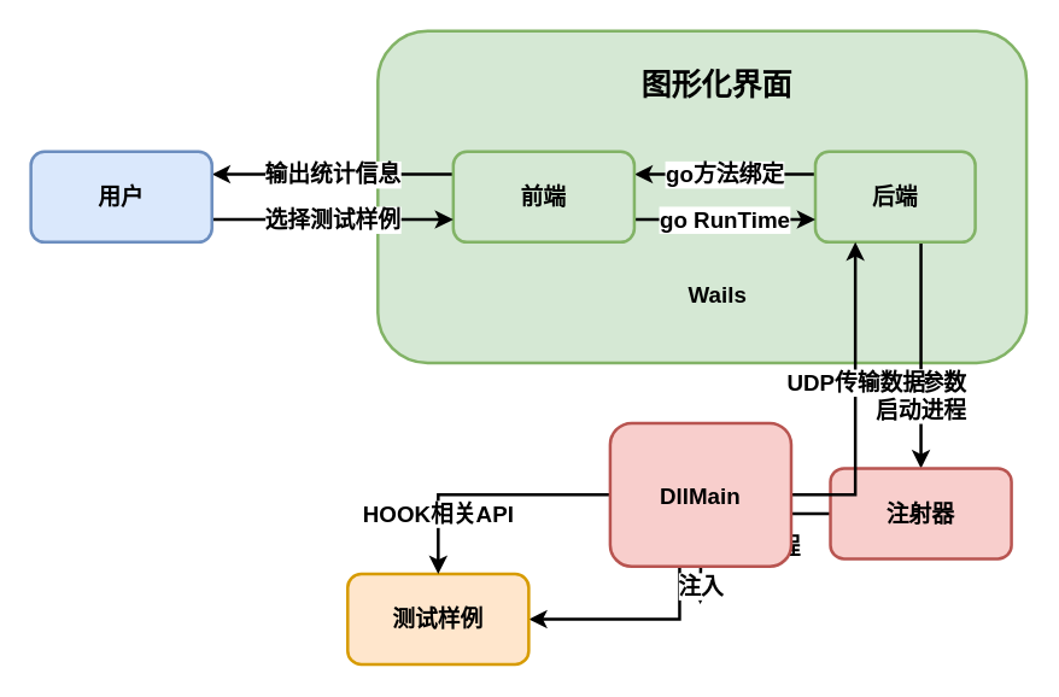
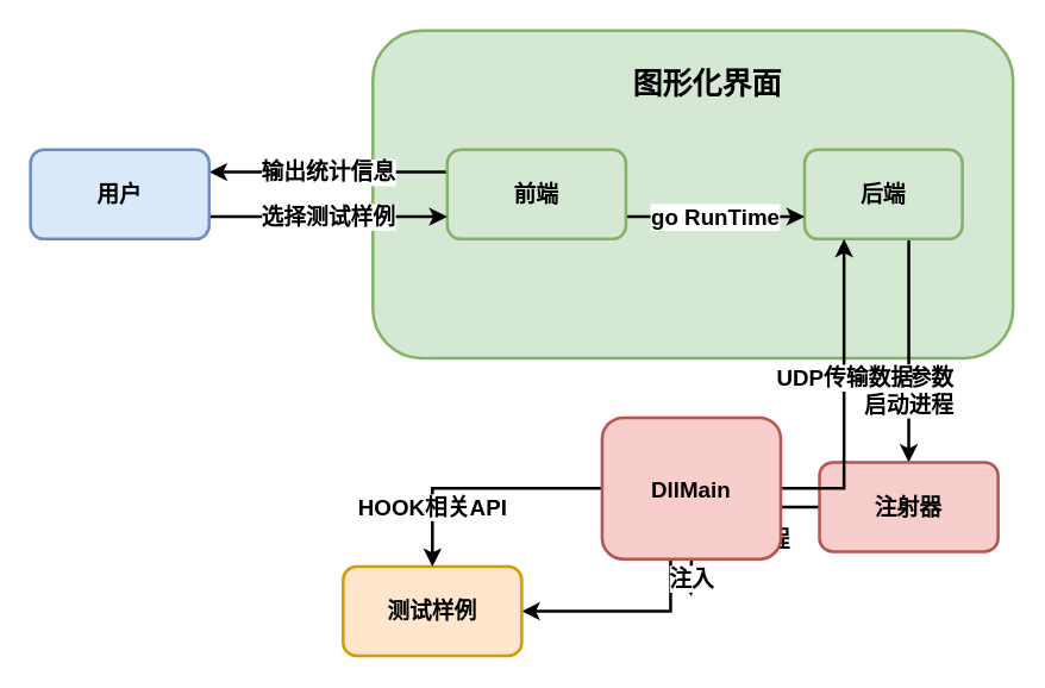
  <mxCell id="0" />
  <mxCell id="1" parent="0" />
  <mxCell id="2" value="" style="rounded=1;whiteSpace=wrap;html=1;fontSize=15;fontStyle=1;fillColor=#d5e8d4;strokeColor=#82b366;strokeWidth=2;" vertex="1" parent="1"><mxGeometry x="250" y="20" width="430" height="220" as="geometry" /></mxCell>
- <mxCell id="3" value="go方法绑定" style="edgeStyle=orthogonalEdgeStyle;rounded=0;orthogonalLoop=1;jettySize=auto;html=1;exitX=0;exitY=0.25;exitDx=0;exitDy=0;entryX=1;entryY=0.25;entryDx=0;entryDy=0;fontSize=15;fontStyle=1;strokeWidth=2;" edge="1" parent="1" source="6" target="9"><mxGeometry relative="1" as="geometry" /></mxCell>
  <mxCell id="4" value="传入参数&lt;br style=&quot;font-size: 15px;&quot;&gt;启动进程" style="edgeStyle=orthogonalEdgeStyle;rounded=0;orthogonalLoop=1;jettySize=auto;html=1;exitX=0.5;exitY=1;exitDx=0;exitDy=0;fontSize=15;fontStyle=1;strokeWidth=2;" edge="1" parent="1" source="6" target="12"><mxGeometry x="0.429" relative="1" as="geometry"><Array as="points"><mxPoint x="610" y="160" /></Array><mxPoint as="offset" /></mxGeometry></mxCell>
  <mxCell id="5" style="edgeStyle=orthogonalEdgeStyle;rounded=0;orthogonalLoop=1;jettySize=auto;html=1;exitX=0.5;exitY=1;exitDx=0;exitDy=0;fontSize=15;strokeWidth=2;" edge="1" parent="1" source="6"><mxGeometry relative="1" as="geometry"><mxPoint x="592.833" y="160.333" as="targetPoint" /></mxGeometry></mxCell>
  <mxCell id="6" value="后端" style="rounded=1;whiteSpace=wrap;html=1;fontSize=15;fontStyle=1;fillColor=#d5e8d4;strokeColor=#82b366;strokeWidth=2;" vertex="1" parent="1"><mxGeometry x="540" y="100" width="106" height="60" as="geometry" /></mxCell>
  <mxCell id="7" value="go RunTime" style="edgeStyle=orthogonalEdgeStyle;rounded=0;orthogonalLoop=1;jettySize=auto;html=1;exitX=1;exitY=0.75;exitDx=0;exitDy=0;entryX=0;entryY=0.75;entryDx=0;entryDy=0;fontSize=15;fontStyle=1;strokeWidth=2;" edge="1" parent="1"><mxGeometry relative="1" as="geometry"><mxPoint x="420" y="145" as="sourcePoint" /><mxPoint x="540" y="145" as="targetPoint" /></mxGeometry></mxCell>
  <mxCell id="8" value="输出统计信息" style="edgeStyle=orthogonalEdgeStyle;rounded=0;orthogonalLoop=1;jettySize=auto;html=1;exitX=0;exitY=0.25;exitDx=0;exitDy=0;entryX=1;entryY=0.25;entryDx=0;entryDy=0;fontSize=15;fontStyle=1;strokeWidth=2;" edge="1" parent="1" source="9" target="19"><mxGeometry relative="1" as="geometry" /></mxCell>
  <mxCell id="9" value="前端" style="rounded=1;whiteSpace=wrap;html=1;fontSize=15;fontStyle=1;fillColor=#d5e8d4;strokeColor=#82b366;strokeWidth=2;" vertex="1" parent="1"><mxGeometry x="300" y="100" width="120" height="60" as="geometry" /></mxCell>
  <mxCell id="10" value="图形化界面" style="text;html=1;strokeColor=none;fillColor=none;align=center;verticalAlign=middle;whiteSpace=wrap;rounded=0;fontSize=20;fontStyle=1;strokeWidth=2;" vertex="1" parent="1"><mxGeometry x="415" y="40" width="120" height="30" as="geometry" /></mxCell>
  <mxCell id="11" value="启动测试样例进程" style="edgeStyle=orthogonalEdgeStyle;rounded=0;orthogonalLoop=1;jettySize=auto;html=1;exitX=0;exitY=0.5;exitDx=0;exitDy=0;entryX=1;entryY=0.5;entryDx=0;entryDy=0;fontSize=15;fontStyle=1;strokeWidth=2;" edge="1" parent="1" source="12" target="13"><mxGeometry x="-0.093" y="20" relative="1" as="geometry"><mxPoint as="offset" /></mxGeometry></mxCell>
  <mxCell id="12" value="注射器" style="rounded=1;whiteSpace=wrap;html=1;fontSize=15;fontStyle=1;fillColor=#f8cecc;strokeColor=#b85450;strokeWidth=2;" vertex="1" parent="1"><mxGeometry x="550" y="310" width="120" height="60" as="geometry" /></mxCell>
  <mxCell id="13" value="测试样例&lt;br style=&quot;font-size: 15px;&quot;&gt;" style="rounded=1;whiteSpace=wrap;html=1;fontSize=15;fontStyle=1;strokeWidth=2;fillColor=#ffe6cc;strokeColor=#d79b00;" vertex="1" parent="1"><mxGeometry x="230" y="380" width="120" height="60" as="geometry" /></mxCell>
  <mxCell id="14" value="注入" style="edgeStyle=orthogonalEdgeStyle;rounded=0;orthogonalLoop=1;jettySize=auto;html=1;exitX=0.5;exitY=1;exitDx=0;exitDy=0;fontSize=15;fontStyle=1;strokeWidth=2;" edge="1" parent="1" source="17"><mxGeometry relative="1" as="geometry"><mxPoint x="463.667" y="400" as="targetPoint" /></mxGeometry></mxCell>
  <mxCell id="15" value="UDP传输数据" style="edgeStyle=orthogonalEdgeStyle;rounded=0;orthogonalLoop=1;jettySize=auto;html=1;exitX=1;exitY=0.5;exitDx=0;exitDy=0;entryX=0.25;entryY=1;entryDx=0;entryDy=0;fontSize=15;fontStyle=1;strokeWidth=2;" edge="1" parent="1" source="17" target="6"><mxGeometry x="0.111" relative="1" as="geometry"><mxPoint as="offset" /></mxGeometry></mxCell>
  <mxCell id="16" value="HOOK相关API" style="edgeStyle=orthogonalEdgeStyle;rounded=0;orthogonalLoop=1;jettySize=auto;html=1;exitX=0;exitY=0.5;exitDx=0;exitDy=0;fontSize=15;strokeWidth=2;fontStyle=1" edge="1" parent="1" source="17" target="13"><mxGeometry x="0.512" relative="1" as="geometry"><mxPoint as="offset" /></mxGeometry></mxCell>
  <mxCell id="17" value="DllMain" style="rounded=1;whiteSpace=wrap;html=1;fontSize=15;fontStyle=1;fillColor=#f8cecc;strokeColor=#b85450;strokeWidth=2;" vertex="1" parent="1"><mxGeometry x="404" y="280" width="120" height="95" as="geometry" /></mxCell>
  <mxCell id="18" value="选择测试样例" style="edgeStyle=orthogonalEdgeStyle;rounded=0;orthogonalLoop=1;jettySize=auto;html=1;exitX=1;exitY=0.75;exitDx=0;exitDy=0;entryX=0;entryY=0.75;entryDx=0;entryDy=0;fontSize=15;fontStyle=1;strokeWidth=2;" edge="1" parent="1" source="19" target="9"><mxGeometry relative="1" as="geometry" /></mxCell>
  <mxCell id="19" value="用户" style="rounded=1;whiteSpace=wrap;html=1;fontSize=15;fontStyle=1;fillColor=#dae8fc;strokeColor=#6c8ebf;strokeWidth=2;" vertex="1" parent="1"><mxGeometry x="20" y="100" width="120" height="60" as="geometry" /></mxCell>
- <mxCell id="20" value="Wails" style="text;html=1;strokeColor=none;fillColor=none;align=center;verticalAlign=middle;whiteSpace=wrap;rounded=0;fontSize=15;fontStyle=1;strokeWidth=2;" vertex="1" parent="1"><mxGeometry x="427.5" y="180" width="95" height="30" as="geometry" /></mxCell>
